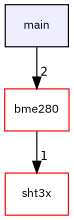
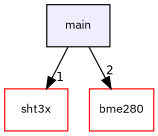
  digraph {
    compound=true
    fontname="IBM Plex Sans"
    node [fillcolor=white fontname="IBM Plex Sans" fontsize=10 shape=box style=filled color=red]
    edge [fontname="IBM Plex Sans" labeldistance=1.5 labelfontname=Helvetica labelfontsize=10]
    n1 [fillcolor="#eeeeff" label=main pencolor=black color=""]
    n2 [label=sht3x]
    n3 [label=bme280]
-   n3 -> n2 [headlabel=1]
+   n1 -> n2 [headlabel=1]
    n1 -> n3 [headlabel=2]
  }
